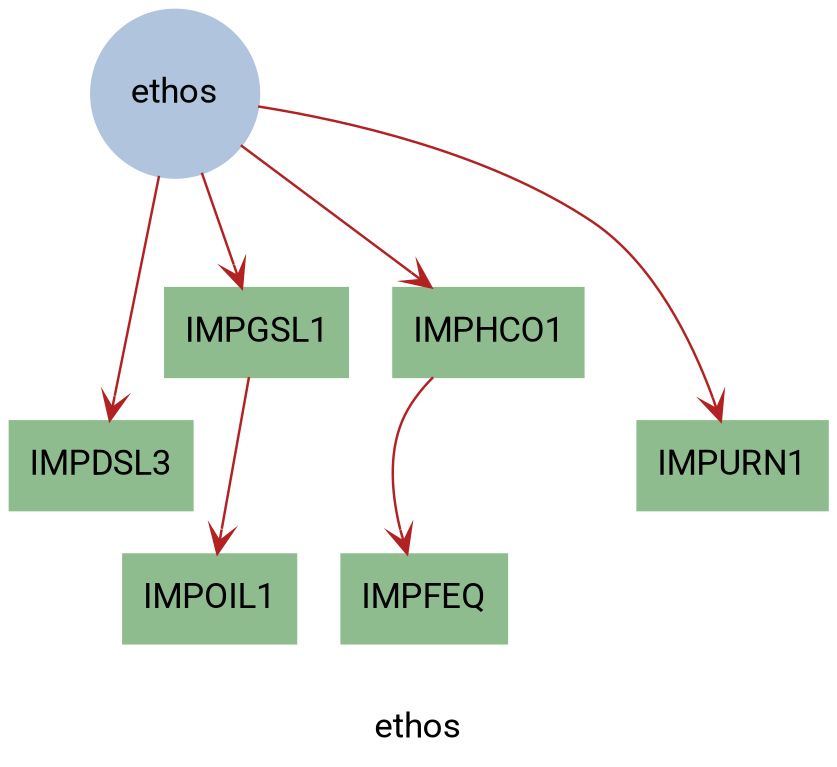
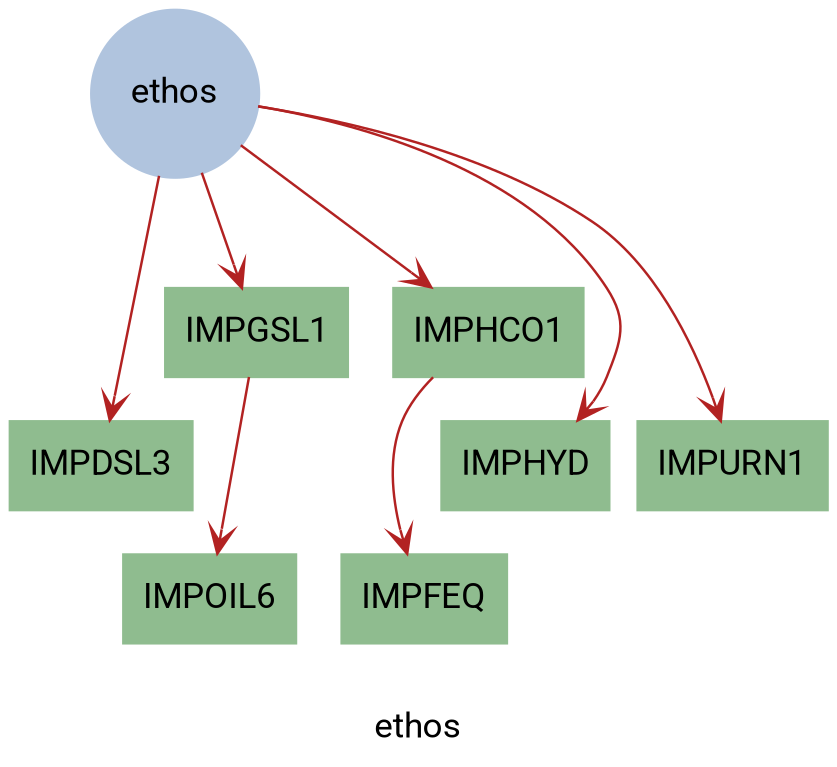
  strict digraph {
    color=black
    compound=True
    concentrate=True
    fontname=Roboto
    label=ethos
    rankdir=TB
    splines=True
    node [color=darkseagreen fontname=Roboto shape=box style=filled]
    edge [arrowhead=vee color=firebrick fontname=Roboto fontsize=8 labelfloat=false weight=0.5]
    n1 [label=IMPDSL3]
    IMPFEQ
    IMPGSL1
    IMPHCO1
-   IMPOIL1
+   IMPHYD
+   IMPOIL1 [label=IMPOIL6]
    IMPURN1
    ethos [color=lightsteelblue shape=circle]
    subgraph sub_1 {
      n1
      IMPFEQ
      IMPGSL1
      IMPHCO1
+     IMPHYD
      IMPOIL1
      IMPURN1
    }
    subgraph sub_2 {
      ethos
    }
    subgraph sub_3 {
    }
    subgraph sub_4 {
      n1
      IMPFEQ
      IMPGSL1
      IMPHCO1
+     IMPHYD
      IMPOIL1
      IMPURN1
      ethos
    }
    IMPGSL1 -> IMPOIL1 [label="   "]
    IMPHCO1 -> IMPFEQ [label="   "]
    ethos -> n1 [label="   "]
    ethos -> IMPGSL1 [label="   "]
    ethos -> IMPHCO1 [label="   "]
+   ethos -> IMPHYD [label="   "]
    ethos -> IMPURN1 [label="   "]
  }
